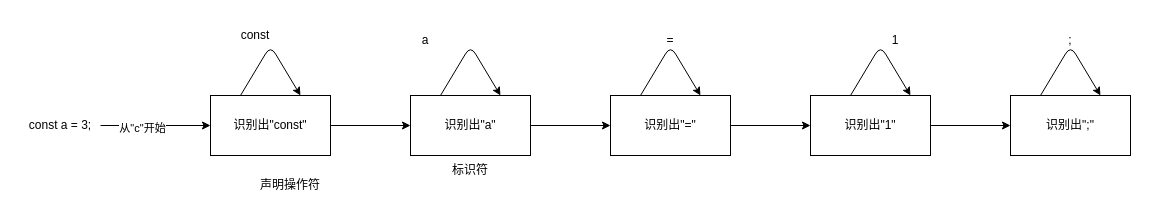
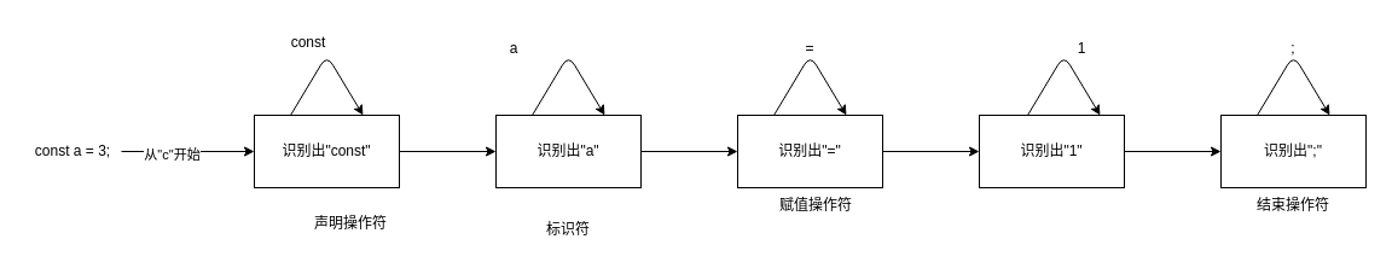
  <mxCell id="0" />
  <mxCell id="1" parent="0" />
  <mxCell id="2" value="" style="edgeStyle=none;html=1;" edge="1" parent="1" source="3" target="8"><mxGeometry relative="1" as="geometry" /></mxCell>
  <mxCell id="3" value="识别出&quot;const&quot;" style="rounded=0;whiteSpace=wrap;html=1;" vertex="1" parent="1"><mxGeometry x="210" y="95" width="120" height="60" as="geometry" /></mxCell>
  <mxCell id="4" value="" style="edgeStyle=none;html=1;" edge="1" parent="1" source="6" target="3"><mxGeometry relative="1" as="geometry" /></mxCell>
  <mxCell id="5" value="从&quot;c&quot;开始" style="edgeLabel;html=1;align=center;verticalAlign=middle;resizable=0;points=[];" vertex="1" connectable="0" parent="4"><mxGeometry x="-0.255" y="-1" relative="1" as="geometry"><mxPoint y="1" as="offset" /></mxGeometry></mxCell>
  <mxCell id="6" value="const a = 3;" style="text;html=1;strokeColor=none;fillColor=none;align=center;verticalAlign=middle;whiteSpace=wrap;rounded=0;" vertex="1" parent="1"><mxGeometry x="20" y="110" width="80" height="30" as="geometry" /></mxCell>
  <mxCell id="7" value="" style="edgeStyle=none;html=1;" edge="1" parent="1" source="8" target="14"><mxGeometry relative="1" as="geometry" /></mxCell>
  <mxCell id="8" value="识别出&quot;a&quot;" style="whiteSpace=wrap;html=1;rounded=0;" vertex="1" parent="1"><mxGeometry x="410" y="95" width="120" height="60" as="geometry" /></mxCell>
  <mxCell id="9" style="edgeStyle=none;html=1;exitX=0.25;exitY=0;exitDx=0;exitDy=0;entryX=0.75;entryY=0;entryDx=0;entryDy=0;" edge="1" parent="1" source="3" target="3"><mxGeometry relative="1" as="geometry"><Array as="points"><mxPoint x="270" y="45" /></Array></mxGeometry></mxCell>
  <mxCell id="10" value="const" style="text;html=1;strokeColor=none;fillColor=none;align=center;verticalAlign=middle;whiteSpace=wrap;rounded=0;" vertex="1" parent="1"><mxGeometry x="225" y="20" width="60" height="30" as="geometry" /></mxCell>
  <mxCell id="11" style="edgeStyle=none;html=1;exitX=0.25;exitY=0;exitDx=0;exitDy=0;entryX=0.75;entryY=0;entryDx=0;entryDy=0;" edge="1" parent="1" source="8" target="8"><mxGeometry relative="1" as="geometry"><Array as="points"><mxPoint x="470" y="45" /></Array></mxGeometry></mxCell>
  <mxCell id="12" value="a" style="text;html=1;strokeColor=none;fillColor=none;align=center;verticalAlign=middle;whiteSpace=wrap;rounded=0;" vertex="1" parent="1"><mxGeometry x="395" y="25" width="60" height="30" as="geometry" /></mxCell>
  <mxCell id="13" value="" style="edgeStyle=none;html=1;" edge="1" parent="1" source="14" target="16"><mxGeometry relative="1" as="geometry" /></mxCell>
  <mxCell id="14" value="识别出&quot;=&quot;" style="whiteSpace=wrap;html=1;rounded=0;" vertex="1" parent="1"><mxGeometry x="610" y="95" width="120" height="60" as="geometry" /></mxCell>
  <mxCell id="15" value="" style="edgeStyle=none;html=1;" edge="1" parent="1" source="16" target="17"><mxGeometry relative="1" as="geometry" /></mxCell>
  <mxCell id="16" value="识别出&quot;1&quot;" style="whiteSpace=wrap;html=1;rounded=0;" vertex="1" parent="1"><mxGeometry x="810" y="95" width="120" height="60" as="geometry" /></mxCell>
  <mxCell id="17" value="识别出&quot;;&quot;" style="whiteSpace=wrap;html=1;rounded=0;" vertex="1" parent="1"><mxGeometry x="1010" y="95" width="120" height="60" as="geometry" /></mxCell>
  <mxCell id="18" style="edgeStyle=none;html=1;exitX=0.25;exitY=0;exitDx=0;exitDy=0;entryX=0.75;entryY=0;entryDx=0;entryDy=0;" edge="1" parent="1"><mxGeometry relative="1" as="geometry"><mxPoint x="640" y="95" as="sourcePoint" /><mxPoint x="700" y="95" as="targetPoint" /><Array as="points"><mxPoint x="670" y="45" /></Array></mxGeometry></mxCell>
  <mxCell id="19" value="=" style="text;html=1;strokeColor=none;fillColor=none;align=center;verticalAlign=middle;whiteSpace=wrap;rounded=0;" vertex="1" parent="1"><mxGeometry x="640" y="25" width="60" height="30" as="geometry" /></mxCell>
  <mxCell id="20" style="edgeStyle=none;html=1;exitX=0.25;exitY=0;exitDx=0;exitDy=0;entryX=0.75;entryY=0;entryDx=0;entryDy=0;" edge="1" parent="1"><mxGeometry relative="1" as="geometry"><mxPoint x="850" y="95" as="sourcePoint" /><mxPoint x="910" y="95" as="targetPoint" /><Array as="points"><mxPoint x="880" y="45" /></Array></mxGeometry></mxCell>
  <mxCell id="21" value="1" style="text;html=1;strokeColor=none;fillColor=none;align=center;verticalAlign=middle;whiteSpace=wrap;rounded=0;" vertex="1" parent="1"><mxGeometry x="865" y="25" width="60" height="30" as="geometry" /></mxCell>
  <mxCell id="22" style="edgeStyle=none;html=1;exitX=0.25;exitY=0;exitDx=0;exitDy=0;entryX=0.75;entryY=0;entryDx=0;entryDy=0;" edge="1" parent="1"><mxGeometry relative="1" as="geometry"><mxPoint x="1040" y="95" as="sourcePoint" /><mxPoint x="1100" y="95" as="targetPoint" /><Array as="points"><mxPoint x="1070" y="45" /></Array></mxGeometry></mxCell>
  <mxCell id="23" value=";" style="text;html=1;strokeColor=none;fillColor=none;align=center;verticalAlign=middle;whiteSpace=wrap;rounded=0;" vertex="1" parent="1"><mxGeometry x="1040" y="25" width="60" height="30" as="geometry" /></mxCell>
  <mxCell id="24" value="声明操作符" style="text;html=1;strokeColor=none;fillColor=none;align=center;verticalAlign=middle;whiteSpace=wrap;rounded=0;" vertex="1" parent="1"><mxGeometry x="255" y="170" width="70" height="30" as="geometry" /></mxCell>
- <mxCell id="26" value="标识符" style="text;html=1;strokeColor=none;fillColor=none;align=center;verticalAlign=middle;whiteSpace=wrap;rounded=0;" vertex="1" parent="1"><mxGeometry x="440" y="155" width="60" height="30" as="geometry" /></mxCell>
+ <mxCell id="25" value="赋值操作符" style="text;html=1;strokeColor=none;fillColor=none;align=center;verticalAlign=middle;whiteSpace=wrap;rounded=0;" vertex="1" parent="1"><mxGeometry x="640" y="155" width="70" height="30" as="geometry" /></mxCell>
+ <mxCell id="26" value="标识符" style="text;html=1;strokeColor=none;fillColor=none;align=center;verticalAlign=middle;whiteSpace=wrap;rounded=0;" vertex="1" parent="1"><mxGeometry x="440" y="175" width="60" height="30" as="geometry" /></mxCell>
+ <mxCell id="27" value="结束操作符" style="text;html=1;strokeColor=none;fillColor=none;align=center;verticalAlign=middle;whiteSpace=wrap;rounded=0;" vertex="1" parent="1"><mxGeometry x="1035" y="155" width="70" height="30" as="geometry" /></mxCell>
